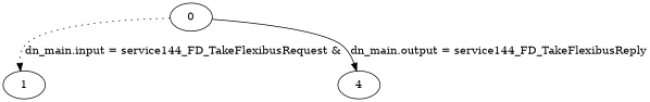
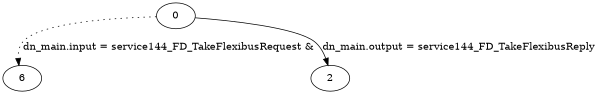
  digraph {
    0
-   1
-   2 [label=4]
+   1 [label=6]
+   2
    0 -> 1 [label="dn_main.input = service144_FD_TakeFlexibusRequest &\n" style=dotted]
    0 -> 2 [label="dn_main.output = service144_FD_TakeFlexibusReply"]
  }
